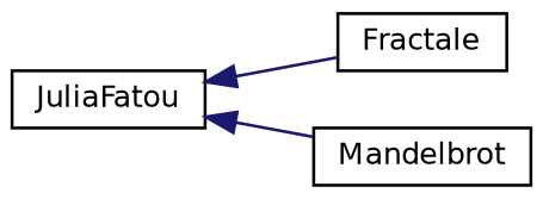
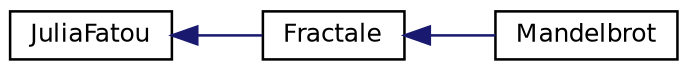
  digraph {
    rankdir=LR
    node [color=black fillcolor=white fontname=Helvetica fontsize=10 shape=record style=filled]
    edge [color=midnightblue dir=back fontname=Helvetica fontsize=10 labelfontname=Helvetica labelfontsize=10 style=solid]
    n1 [height=0.2 label=Fractale width=0.4]
    n2 [height=0.2 label=Mandelbrot width=0.4]
    n3 [height=0.2 label=JuliaFatou width=0.4]
-   n3 -> n2
+   n1 -> n2
    n3 -> n1
  }
